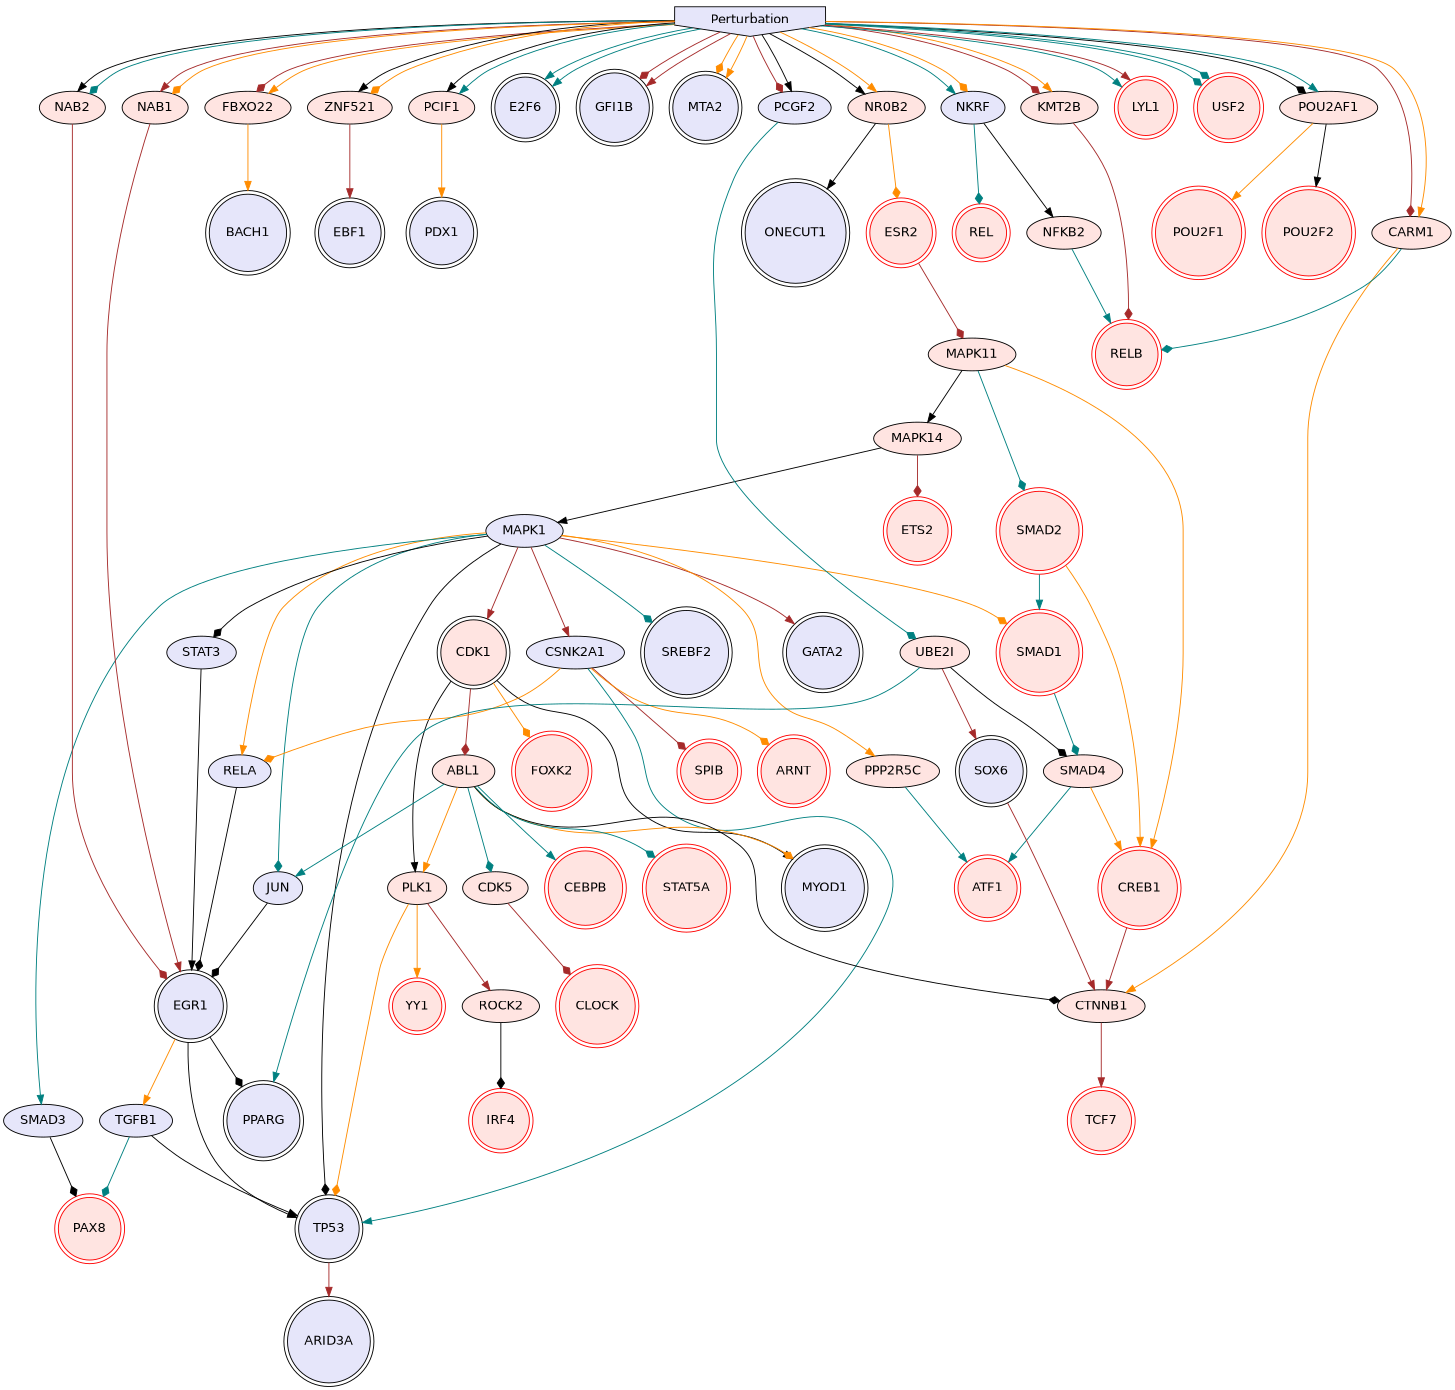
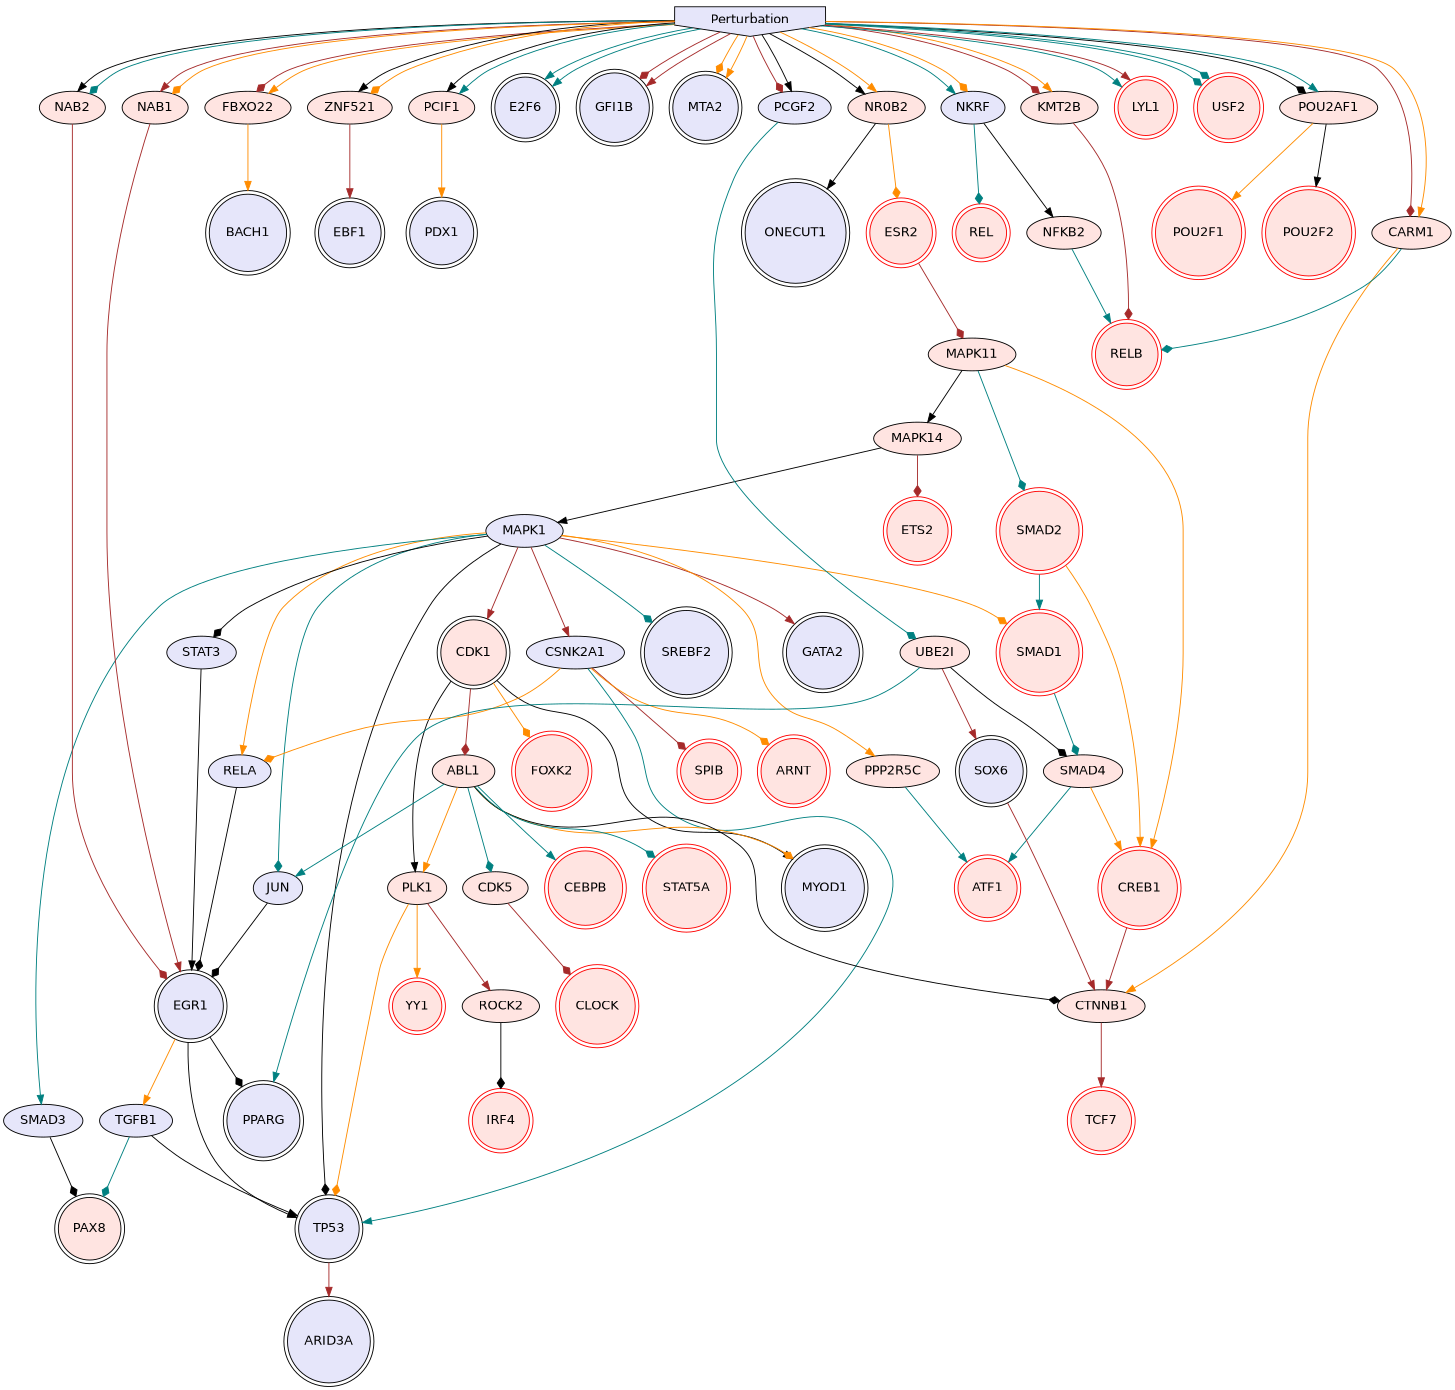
  digraph {
    fontname="DejaVu Sans"
    node [fillcolor=mistyrose fontname="DejaVu Sans" shape=doublecircle style=filled]
    edge [arrowhead=normal color=teal fontname="DejaVu Sans" penwidth=1]
    TP53 [color=black fillcolor=lavender]
    ARID3A [color=black fillcolor=lavender]
    MAPK14 [shape=""]
    MAPK1 [fillcolor=lavender shape=""]
    ETS2 [color=red]
    CDK1
    SREBF2 [color=black fillcolor=lavender]
    CSNK2A1 [fillcolor=lavender shape=""]
    GATA2 [color=black fillcolor=lavender]
    PPP2R5C [shape=""]
    SMAD1 [color=red]
    RELA [fillcolor=lavender shape=""]
    JUN [fillcolor=lavender shape=""]
    SMAD3 [fillcolor=lavender shape=""]
    STAT3 [fillcolor=lavender shape=""]
    MYOD1 [color=black fillcolor=lavender]
    ABL1 [shape=""]
    PLK1 [shape=""]
    FOXK2 [color=red]
    SPIB [color=red]
    ARNT [color=red]
    ATF1 [color=red]
    SMAD4 [shape=""]
    EGR1 [color=black fillcolor=lavender]
-   PAX8 [color=red]
+   PAX8 [color=black]
    UBE2I [shape=""]
    PPARG [color=black fillcolor=lavender]
    SOX6 [color=black fillcolor=lavender]
    CTNNB1 [shape=""]
    CREB1 [color=red]
    TGFB1 [fillcolor=lavender shape=""]
    NAB2 [shape=""]
    NR0B2 [shape=""]
    ONECUT1 [color=black fillcolor=lavender]
    ESR2 [color=red]
    MAPK11 [shape=""]
    CDK5 [shape=""]
    CEBPB [color=red]
    STAT5A [color=red]
    YY1 [color=red]
    ROCK2 [shape=""]
    TCF7 [color=red]
    FBXO22 [shape=""]
    BACH1 [color=black fillcolor=lavender]
    CLOCK [color=red]
    ZNF521 [shape=""]
    EBF1 [color=black fillcolor=lavender]
    IRF4 [color=red]
    PCIF1 [shape=""]
    PDX1 [color=black fillcolor=lavender]
    Perturbation [color=black fillcolor=lavender shape=invhouse]
    E2F6 [color=black fillcolor=lavender]
    GFI1B [color=black fillcolor=lavender]
    MTA2 [color=black fillcolor=lavender]
    NKRF [fillcolor=lavender shape=""]
    PCGF2 [fillcolor=lavender shape=""]
    KMT2B [shape=""]
    POU2AF1 [shape=""]
    LYL1 [color=red]
    USF2 [color=red]
    NAB1 [shape=""]
    CARM1 [shape=""]
    REL [color=red]
    NFKB2 [shape=""]
    RELB [color=red]
    POU2F1 [color=red]
    POU2F2 [color=red]
    SMAD2 [color=red]
    TP53 -> ARID3A [color=brown]
    MAPK14 -> MAPK1 [color=black]
    MAPK14 -> ETS2 [arrowhead=diamond color=brown]
    MAPK1 -> TP53 [arrowhead=diamond color=black]
    MAPK1 -> CDK1 [color=brown]
    MAPK1 -> SREBF2 [arrowhead=diamond]
    MAPK1 -> CSNK2A1 [color=brown]
    MAPK1 -> GATA2 [color=brown]
    MAPK1 -> PPP2R5C [color=darkorange]
    MAPK1 -> SMAD1 [arrowhead=diamond color=darkorange]
    MAPK1 -> RELA [color=darkorange]
    MAPK1 -> JUN [arrowhead=diamond]
    MAPK1 -> SMAD3
    MAPK1 -> STAT3 [arrowhead=diamond color=black]
    CDK1 -> MYOD1 [color=black]
    CDK1 -> ABL1 [arrowhead=diamond color=brown]
    CDK1 -> PLK1 [color=black]
    CDK1 -> FOXK2 [arrowhead=diamond color=darkorange]
    CSNK2A1 -> TP53
    CSNK2A1 -> RELA [arrowhead=diamond color=darkorange]
    CSNK2A1 -> SPIB [arrowhead=diamond color=brown]
    CSNK2A1 -> ARNT [arrowhead=diamond color=darkorange]
    PPP2R5C -> ATF1
    SMAD1 -> SMAD4 [arrowhead=diamond]
    RELA -> EGR1 [arrowhead=diamond color=black]
    JUN -> EGR1 [arrowhead=diamond color=black]
    SMAD3 -> PAX8 [arrowhead=diamond color=black]
    STAT3 -> EGR1 [color=black]
    ABL1 -> JUN
    ABL1 -> MYOD1 [arrowhead=diamond color=darkorange]
    ABL1 -> PLK1 [color=darkorange]
    ABL1 -> CTNNB1 [arrowhead=diamond color=black]
    ABL1 -> CDK5 [arrowhead=diamond]
    ABL1 -> CEBPB
    ABL1 -> STAT5A [arrowhead=diamond]
    PLK1 -> TP53 [arrowhead=diamond color=darkorange]
    PLK1 -> YY1 [color=darkorange]
    PLK1 -> ROCK2 [color=brown]
    SMAD4 -> ATF1
    SMAD4 -> CREB1 [color=darkorange]
    EGR1 -> TP53 [color=black]
    EGR1 -> PPARG [arrowhead=diamond color=black]
    EGR1 -> TGFB1 [color=darkorange]
    UBE2I -> SMAD4 [arrowhead=diamond color=black]
    UBE2I -> PPARG
    UBE2I -> SOX6 [color=brown]
    SOX6 -> CTNNB1 [color=brown]
    CTNNB1 -> TCF7 [color=brown]
    CREB1 -> CTNNB1 [color=brown]
    TGFB1 -> TP53 [color=black]
    TGFB1 -> PAX8 [arrowhead=diamond]
    NAB2 -> EGR1 [arrowhead=diamond color=brown]
    NR0B2 -> ONECUT1 [color=black]
    NR0B2 -> ESR2 [arrowhead=diamond color=darkorange]
    ESR2 -> MAPK11 [arrowhead=diamond color=brown]
    MAPK11 -> MAPK14 [color=black]
    MAPK11 -> CREB1 [color=darkorange]
    MAPK11 -> SMAD2 [arrowhead=diamond]
    CDK5 -> CLOCK [arrowhead=diamond color=brown]
    ROCK2 -> IRF4 [arrowhead=diamond color=black]
    FBXO22 -> BACH1 [color=darkorange]
    ZNF521 -> EBF1 [color=brown]
    PCIF1 -> PDX1 [color=darkorange]
    Perturbation -> NAB2 [color=black]
    Perturbation -> NAB2 [arrowhead=diamond]
    Perturbation -> NR0B2 [color=black]
    Perturbation -> NR0B2 [color=darkorange]
    Perturbation -> FBXO22 [arrowhead=diamond color=brown]
    Perturbation -> FBXO22 [color=darkorange]
    Perturbation -> ZNF521 [color=black]
    Perturbation -> ZNF521 [arrowhead=diamond color=darkorange]
    Perturbation -> PCIF1 [color=black]
    Perturbation -> PCIF1
    Perturbation -> E2F6
    Perturbation -> E2F6
    Perturbation -> GFI1B [arrowhead=diamond color=brown]
    Perturbation -> GFI1B [color=brown]
    Perturbation -> MTA2 [arrowhead=diamond color=darkorange]
    Perturbation -> MTA2 [color=darkorange]
    Perturbation -> NKRF
    Perturbation -> NKRF [arrowhead=diamond color=darkorange]
    Perturbation -> PCGF2 [arrowhead=diamond color=brown]
    Perturbation -> PCGF2 [color=black]
    Perturbation -> KMT2B [arrowhead=diamond color=brown]
    Perturbation -> KMT2B [color=darkorange]
    Perturbation -> POU2AF1 [arrowhead=diamond color=black]
    Perturbation -> POU2AF1
    Perturbation -> LYL1
    Perturbation -> LYL1 [color=brown]
    Perturbation -> USF2 [arrowhead=diamond]
    Perturbation -> USF2 [arrowhead=diamond]
    Perturbation -> NAB1 [color=brown]
    Perturbation -> NAB1 [arrowhead=diamond color=darkorange]
    Perturbation -> CARM1 [arrowhead=diamond color=brown]
    Perturbation -> CARM1 [color=darkorange]
    NKRF -> REL [arrowhead=diamond]
    NKRF -> NFKB2 [color=black]
    PCGF2 -> UBE2I [arrowhead=diamond]
    KMT2B -> RELB [arrowhead=diamond color=brown]
    POU2AF1 -> POU2F1 [color=darkorange]
    POU2AF1 -> POU2F2 [color=black]
    NAB1 -> EGR1 [color=brown]
    CARM1 -> CTNNB1 [color=darkorange]
    CARM1 -> RELB [arrowhead=diamond]
    NFKB2 -> RELB
    SMAD2 -> SMAD1
    SMAD2 -> CREB1 [color=darkorange]
  }
